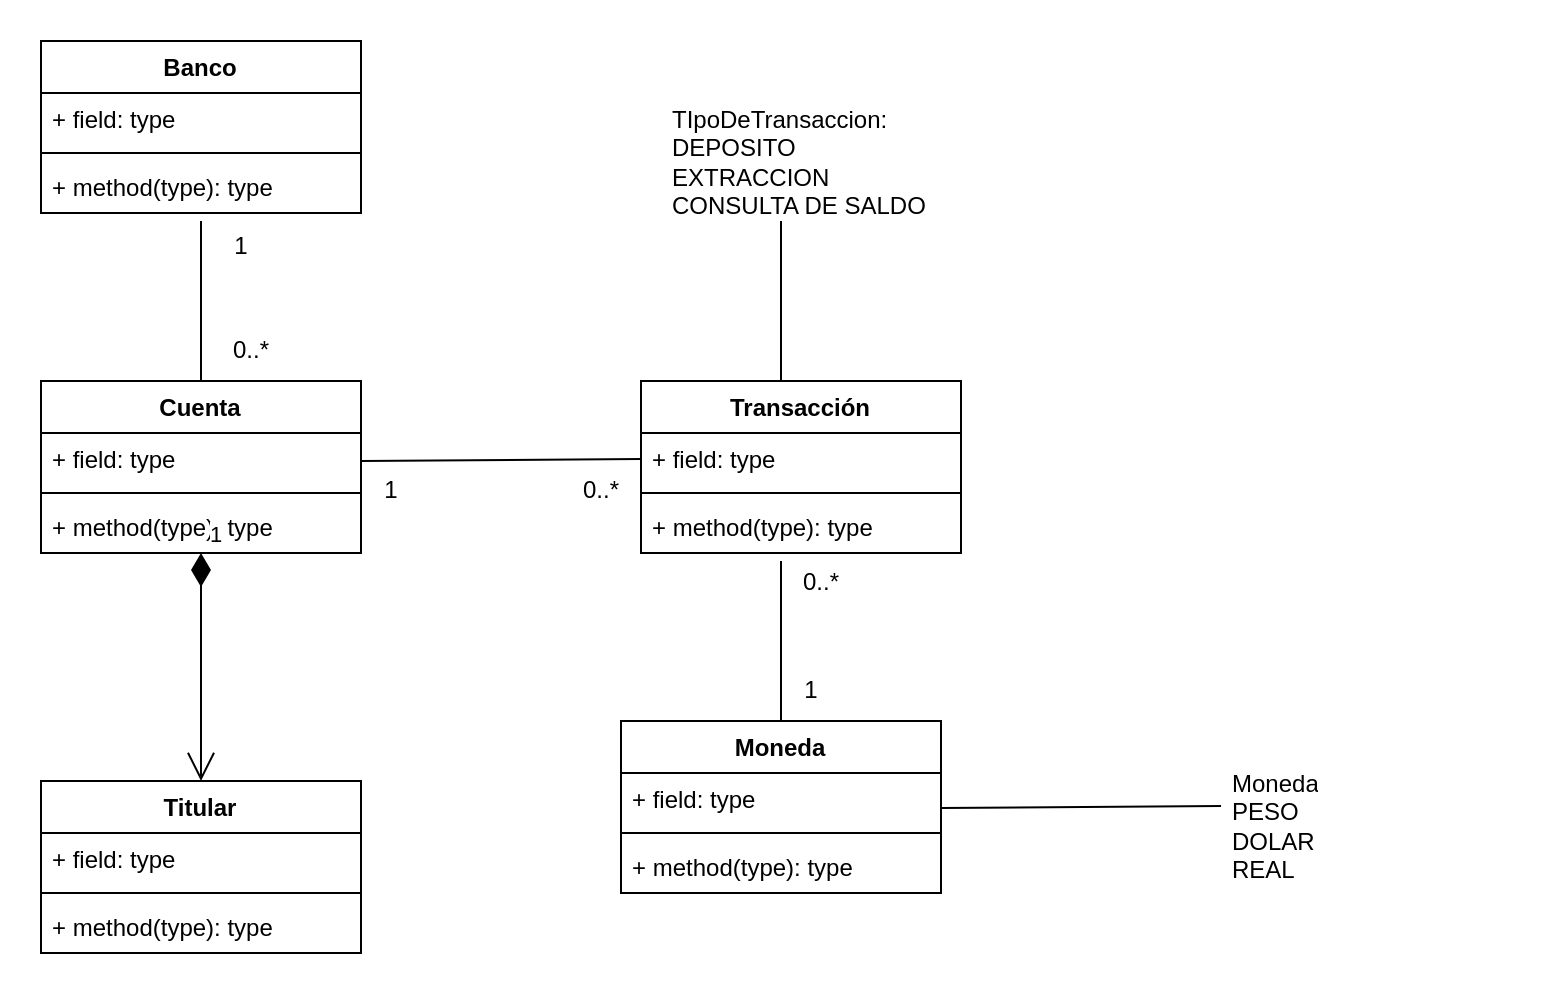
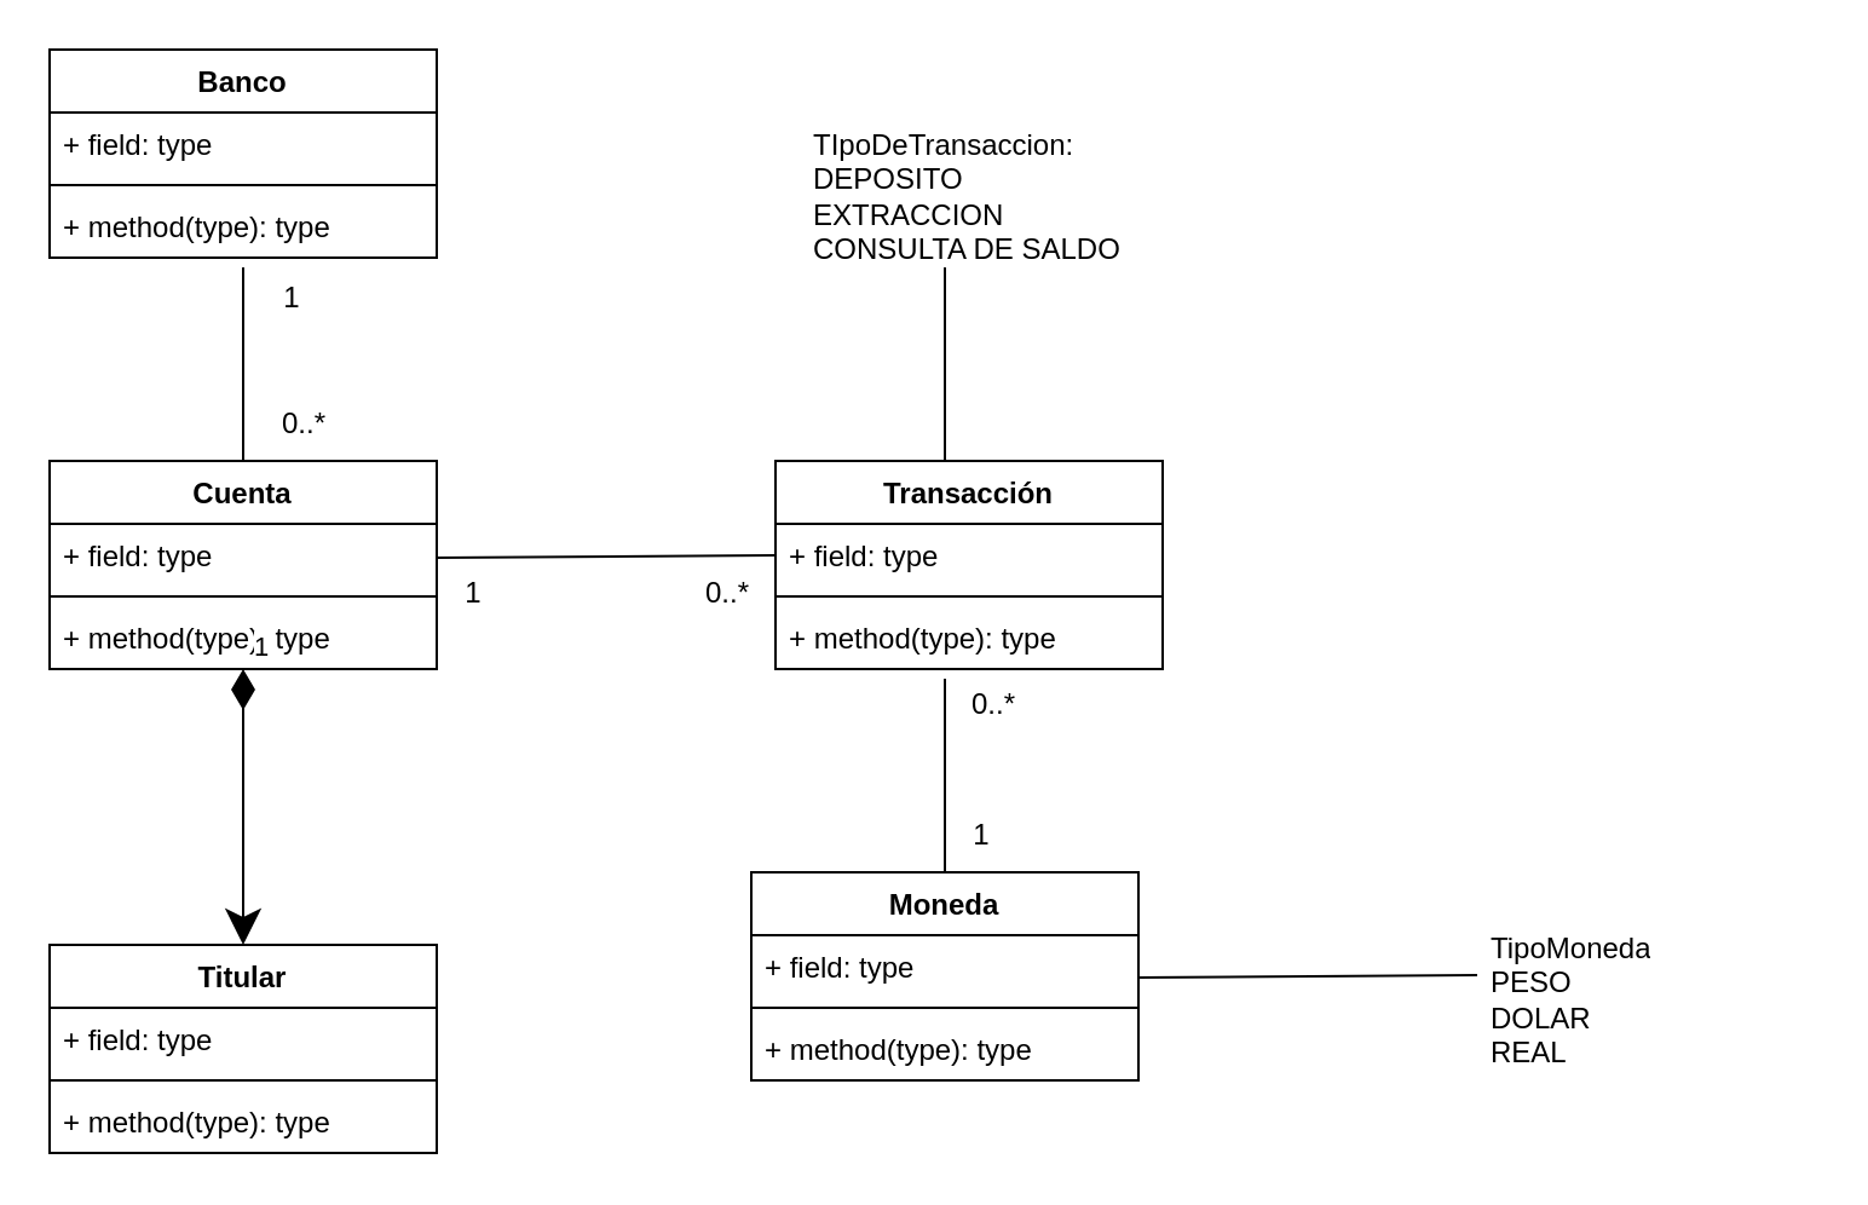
  <mxCell id="0" />
  <mxCell id="1" parent="0" />
  <mxCell id="2" value="Banco" style="swimlane;fontStyle=1;align=center;verticalAlign=top;childLayout=stackLayout;horizontal=1;startSize=26;horizontalStack=0;resizeParent=1;resizeParentMax=0;resizeLast=0;collapsible=1;marginBottom=0;whiteSpace=wrap;html=1;" parent="1" vertex="1"><mxGeometry x="20" y="20" width="160" height="86" as="geometry" /></mxCell>
  <mxCell id="3" value="+ field: type" style="text;strokeColor=none;fillColor=none;align=left;verticalAlign=top;spacingLeft=4;spacingRight=4;overflow=hidden;rotatable=0;points=[[0,0.5],[1,0.5]];portConstraint=eastwest;whiteSpace=wrap;html=1;" parent="2" vertex="1"><mxGeometry y="26" width="160" height="26" as="geometry" /></mxCell>
  <mxCell id="4" value="" style="line;strokeWidth=1;fillColor=none;align=left;verticalAlign=middle;spacingTop=-1;spacingLeft=3;spacingRight=3;rotatable=0;labelPosition=right;points=[];portConstraint=eastwest;strokeColor=inherit;" parent="2" vertex="1"><mxGeometry y="52" width="160" height="8" as="geometry" /></mxCell>
  <mxCell id="5" value="+ method(type): type" style="text;strokeColor=none;fillColor=none;align=left;verticalAlign=top;spacingLeft=4;spacingRight=4;overflow=hidden;rotatable=0;points=[[0,0.5],[1,0.5]];portConstraint=eastwest;whiteSpace=wrap;html=1;" parent="2" vertex="1"><mxGeometry y="60" width="160" height="26" as="geometry" /></mxCell>
  <mxCell id="6" value="&lt;div&gt;Titular&lt;/div&gt;" style="swimlane;fontStyle=1;align=center;verticalAlign=top;childLayout=stackLayout;horizontal=1;startSize=26;horizontalStack=0;resizeParent=1;resizeParentMax=0;resizeLast=0;collapsible=1;marginBottom=0;whiteSpace=wrap;html=1;" parent="1" vertex="1"><mxGeometry x="20" y="390" width="160" height="86" as="geometry" /></mxCell>
  <mxCell id="7" value="+ field: type" style="text;strokeColor=none;fillColor=none;align=left;verticalAlign=top;spacingLeft=4;spacingRight=4;overflow=hidden;rotatable=0;points=[[0,0.5],[1,0.5]];portConstraint=eastwest;whiteSpace=wrap;html=1;" parent="6" vertex="1"><mxGeometry y="26" width="160" height="26" as="geometry" /></mxCell>
  <mxCell id="8" value="" style="line;strokeWidth=1;fillColor=none;align=left;verticalAlign=middle;spacingTop=-1;spacingLeft=3;spacingRight=3;rotatable=0;labelPosition=right;points=[];portConstraint=eastwest;strokeColor=inherit;" parent="6" vertex="1"><mxGeometry y="52" width="160" height="8" as="geometry" /></mxCell>
  <mxCell id="9" value="+ method(type): type" style="text;strokeColor=none;fillColor=none;align=left;verticalAlign=top;spacingLeft=4;spacingRight=4;overflow=hidden;rotatable=0;points=[[0,0.5],[1,0.5]];portConstraint=eastwest;whiteSpace=wrap;html=1;" parent="6" vertex="1"><mxGeometry y="60" width="160" height="26" as="geometry" /></mxCell>
  <mxCell id="10" value="Cuenta" style="swimlane;fontStyle=1;align=center;verticalAlign=top;childLayout=stackLayout;horizontal=1;startSize=26;horizontalStack=0;resizeParent=1;resizeParentMax=0;resizeLast=0;collapsible=1;marginBottom=0;whiteSpace=wrap;html=1;" vertex="1" parent="1"><mxGeometry x="20" y="190" width="160" height="86" as="geometry" /></mxCell>
  <mxCell id="11" value="+ field: type" style="text;strokeColor=none;fillColor=none;align=left;verticalAlign=top;spacingLeft=4;spacingRight=4;overflow=hidden;rotatable=0;points=[[0,0.5],[1,0.5]];portConstraint=eastwest;whiteSpace=wrap;html=1;" vertex="1" parent="10"><mxGeometry y="26" width="160" height="26" as="geometry" /></mxCell>
  <mxCell id="12" value="" style="line;strokeWidth=1;fillColor=none;align=left;verticalAlign=middle;spacingTop=-1;spacingLeft=3;spacingRight=3;rotatable=0;labelPosition=right;points=[];portConstraint=eastwest;strokeColor=inherit;" vertex="1" parent="10"><mxGeometry y="52" width="160" height="8" as="geometry" /></mxCell>
  <mxCell id="13" value="+ method(type): type" style="text;strokeColor=none;fillColor=none;align=left;verticalAlign=top;spacingLeft=4;spacingRight=4;overflow=hidden;rotatable=0;points=[[0,0.5],[1,0.5]];portConstraint=eastwest;whiteSpace=wrap;html=1;" vertex="1" parent="10"><mxGeometry y="60" width="160" height="26" as="geometry" /></mxCell>
  <mxCell id="14" value="Transacción" style="swimlane;fontStyle=1;align=center;verticalAlign=top;childLayout=stackLayout;horizontal=1;startSize=26;horizontalStack=0;resizeParent=1;resizeParentMax=0;resizeLast=0;collapsible=1;marginBottom=0;whiteSpace=wrap;html=1;" vertex="1" parent="1"><mxGeometry x="320" y="190" width="160" height="86" as="geometry" /></mxCell>
  <mxCell id="15" value="+ field: type" style="text;strokeColor=none;fillColor=none;align=left;verticalAlign=top;spacingLeft=4;spacingRight=4;overflow=hidden;rotatable=0;points=[[0,0.5],[1,0.5]];portConstraint=eastwest;whiteSpace=wrap;html=1;" vertex="1" parent="14"><mxGeometry y="26" width="160" height="26" as="geometry" /></mxCell>
  <mxCell id="16" value="" style="line;strokeWidth=1;fillColor=none;align=left;verticalAlign=middle;spacingTop=-1;spacingLeft=3;spacingRight=3;rotatable=0;labelPosition=right;points=[];portConstraint=eastwest;strokeColor=inherit;" vertex="1" parent="14"><mxGeometry y="52" width="160" height="8" as="geometry" /></mxCell>
  <mxCell id="17" value="+ method(type): type" style="text;strokeColor=none;fillColor=none;align=left;verticalAlign=top;spacingLeft=4;spacingRight=4;overflow=hidden;rotatable=0;points=[[0,0.5],[1,0.5]];portConstraint=eastwest;whiteSpace=wrap;html=1;" vertex="1" parent="14"><mxGeometry y="60" width="160" height="26" as="geometry" /></mxCell>
  <mxCell id="18" value="Moneda" style="swimlane;fontStyle=1;align=center;verticalAlign=top;childLayout=stackLayout;horizontal=1;startSize=26;horizontalStack=0;resizeParent=1;resizeParentMax=0;resizeLast=0;collapsible=1;marginBottom=0;whiteSpace=wrap;html=1;" vertex="1" parent="1"><mxGeometry x="310" y="360" width="160" height="86" as="geometry" /></mxCell>
  <mxCell id="19" value="+ field: type" style="text;strokeColor=none;fillColor=none;align=left;verticalAlign=top;spacingLeft=4;spacingRight=4;overflow=hidden;rotatable=0;points=[[0,0.5],[1,0.5]];portConstraint=eastwest;whiteSpace=wrap;html=1;" vertex="1" parent="18"><mxGeometry y="26" width="160" height="26" as="geometry" /></mxCell>
  <mxCell id="20" value="" style="line;strokeWidth=1;fillColor=none;align=left;verticalAlign=middle;spacingTop=-1;spacingLeft=3;spacingRight=3;rotatable=0;labelPosition=right;points=[];portConstraint=eastwest;strokeColor=inherit;" vertex="1" parent="18"><mxGeometry y="52" width="160" height="8" as="geometry" /></mxCell>
  <mxCell id="21" value="+ method(type): type" style="text;strokeColor=none;fillColor=none;align=left;verticalAlign=top;spacingLeft=4;spacingRight=4;overflow=hidden;rotatable=0;points=[[0,0.5],[1,0.5]];portConstraint=eastwest;whiteSpace=wrap;html=1;" vertex="1" parent="18"><mxGeometry y="60" width="160" height="26" as="geometry" /></mxCell>
  <mxCell id="22" value="" style="endArrow=none;endFill=0;endSize=12;html=1;rounded=0;" edge="1" parent="1" target="10"><mxGeometry width="160" relative="1" as="geometry"><mxPoint x="100" y="110" as="sourcePoint" /><mxPoint x="140" y="140" as="targetPoint" /></mxGeometry></mxCell>
  <mxCell id="23" value="0..*" style="text;html=1;align=center;verticalAlign=middle;resizable=0;points=[];autosize=1;strokeColor=none;fillColor=none;" vertex="1" parent="1"><mxGeometry x="105" y="160" width="40" height="30" as="geometry" /></mxCell>
  <mxCell id="24" value="1" style="text;html=1;align=center;verticalAlign=middle;resizable=0;points=[];autosize=1;strokeColor=none;fillColor=none;" vertex="1" parent="1"><mxGeometry x="105" y="108" width="30" height="30" as="geometry" /></mxCell>
- <mxCell id="25" value="1" style="endArrow=open;html=1;endSize=12;startArrow=diamondThin;startSize=14;startFill=1;edgeStyle=orthogonalEdgeStyle;align=left;verticalAlign=bottom;rounded=0;exitX=0.5;exitY=1;exitDx=0;exitDy=0;entryX=0.5;entryY=0;entryDx=0;entryDy=0;" edge="1" parent="1" source="10" target="6"><mxGeometry x="-1" y="3" relative="1" as="geometry"><mxPoint x="-20" y="200" as="sourcePoint" /><mxPoint x="140" y="200" as="targetPoint" /></mxGeometry></mxCell>
+ <mxCell id="25" value="1" style="endArrow=classic;html=1;endSize=12;startArrow=diamondThin;startSize=14;startFill=1;edgeStyle=orthogonalEdgeStyle;align=left;verticalAlign=bottom;rounded=0;exitX=0.5;exitY=1;exitDx=0;exitDy=0;entryX=0.5;entryY=0;entryDx=0;entryDy=0;" edge="1" parent="1" source="10" target="6"><mxGeometry x="-1" y="3" relative="1" as="geometry"><mxPoint x="-20" y="200" as="sourcePoint" /><mxPoint x="140" y="200" as="targetPoint" /></mxGeometry></mxCell>
  <mxCell id="26" value="" style="endArrow=none;endFill=0;endSize=12;html=1;rounded=0;entryX=0;entryY=0.5;entryDx=0;entryDy=0;" edge="1" parent="1" target="15"><mxGeometry width="160" relative="1" as="geometry"><mxPoint x="180" y="230" as="sourcePoint" /><mxPoint x="250" y="290" as="targetPoint" /></mxGeometry></mxCell>
  <mxCell id="27" value="1" style="text;html=1;align=center;verticalAlign=middle;resizable=0;points=[];autosize=1;strokeColor=none;fillColor=none;" vertex="1" parent="1"><mxGeometry x="180" y="230" width="30" height="30" as="geometry" /></mxCell>
  <mxCell id="28" value="0..*" style="text;html=1;align=center;verticalAlign=middle;resizable=0;points=[];autosize=1;strokeColor=none;fillColor=none;" vertex="1" parent="1"><mxGeometry x="280" y="230" width="40" height="30" as="geometry" /></mxCell>
  <mxCell id="29" value="&lt;div&gt;TIpoDeTransaccion:&lt;br&gt;&lt;/div&gt;&lt;div&gt;DEPOSITO&lt;/div&gt;&lt;div&gt;EXTRACCION&lt;/div&gt;&lt;div&gt;CONSULTA DE SALDO&lt;/div&gt;" style="text;strokeColor=none;fillColor=none;align=left;verticalAlign=top;spacingLeft=4;spacingRight=4;overflow=hidden;rotatable=0;points=[[0,0.5],[1,0.5]];portConstraint=eastwest;whiteSpace=wrap;html=1;" vertex="1" parent="1"><mxGeometry x="330" y="46" width="140" height="62" as="geometry" /></mxCell>
- <mxCell id="30" value="&lt;div&gt;Moneda&lt;br&gt;&lt;/div&gt;&lt;div&gt;PESO&lt;/div&gt;&lt;div&gt;DOLAR&lt;/div&gt;&lt;div&gt;REAL&lt;br&gt;&lt;/div&gt;" style="text;strokeColor=none;fillColor=none;align=left;verticalAlign=top;spacingLeft=4;spacingRight=4;overflow=hidden;rotatable=0;points=[[0,0.5],[1,0.5]];portConstraint=eastwest;whiteSpace=wrap;html=1;" vertex="1" parent="1"><mxGeometry x="610" y="378" width="140" height="62" as="geometry" /></mxCell>
+ <mxCell id="30" value="&lt;div&gt;TipoMoneda&lt;br&gt;&lt;/div&gt;&lt;div&gt;PESO&lt;/div&gt;&lt;div&gt;DOLAR&lt;/div&gt;&lt;div&gt;REAL&lt;br&gt;&lt;/div&gt;" style="text;strokeColor=none;fillColor=none;align=left;verticalAlign=top;spacingLeft=4;spacingRight=4;overflow=hidden;rotatable=0;points=[[0,0.5],[1,0.5]];portConstraint=eastwest;whiteSpace=wrap;html=1;" vertex="1" parent="1"><mxGeometry x="610" y="378" width="140" height="62" as="geometry" /></mxCell>
  <mxCell id="31" value="" style="endArrow=none;endFill=0;endSize=12;html=1;rounded=0;entryX=0.5;entryY=0;entryDx=0;entryDy=0;" edge="1" parent="1" target="18"><mxGeometry width="160" relative="1" as="geometry"><mxPoint x="390" y="280" as="sourcePoint" /><mxPoint x="140" y="320" as="targetPoint" /></mxGeometry></mxCell>
  <mxCell id="32" value="1" style="text;html=1;align=center;verticalAlign=middle;resizable=0;points=[];autosize=1;strokeColor=none;fillColor=none;" vertex="1" parent="1"><mxGeometry x="390" y="330" width="30" height="30" as="geometry" /></mxCell>
  <mxCell id="33" value="0..*" style="text;html=1;align=center;verticalAlign=middle;resizable=0;points=[];autosize=1;strokeColor=none;fillColor=none;" vertex="1" parent="1"><mxGeometry x="390" y="276" width="40" height="30" as="geometry" /></mxCell>
  <mxCell id="34" value="" style="endArrow=none;endFill=0;endSize=12;html=1;rounded=0;entryX=0;entryY=0.5;entryDx=0;entryDy=0;" edge="1" parent="1"><mxGeometry width="160" relative="1" as="geometry"><mxPoint x="470" y="403.5" as="sourcePoint" /><mxPoint x="610" y="402.5" as="targetPoint" /></mxGeometry></mxCell>
  <mxCell id="35" value="" style="endArrow=none;endFill=0;endSize=12;html=1;rounded=0;" edge="1" parent="1"><mxGeometry width="160" relative="1" as="geometry"><mxPoint x="390" y="110" as="sourcePoint" /><mxPoint x="390" y="190" as="targetPoint" /></mxGeometry></mxCell>
